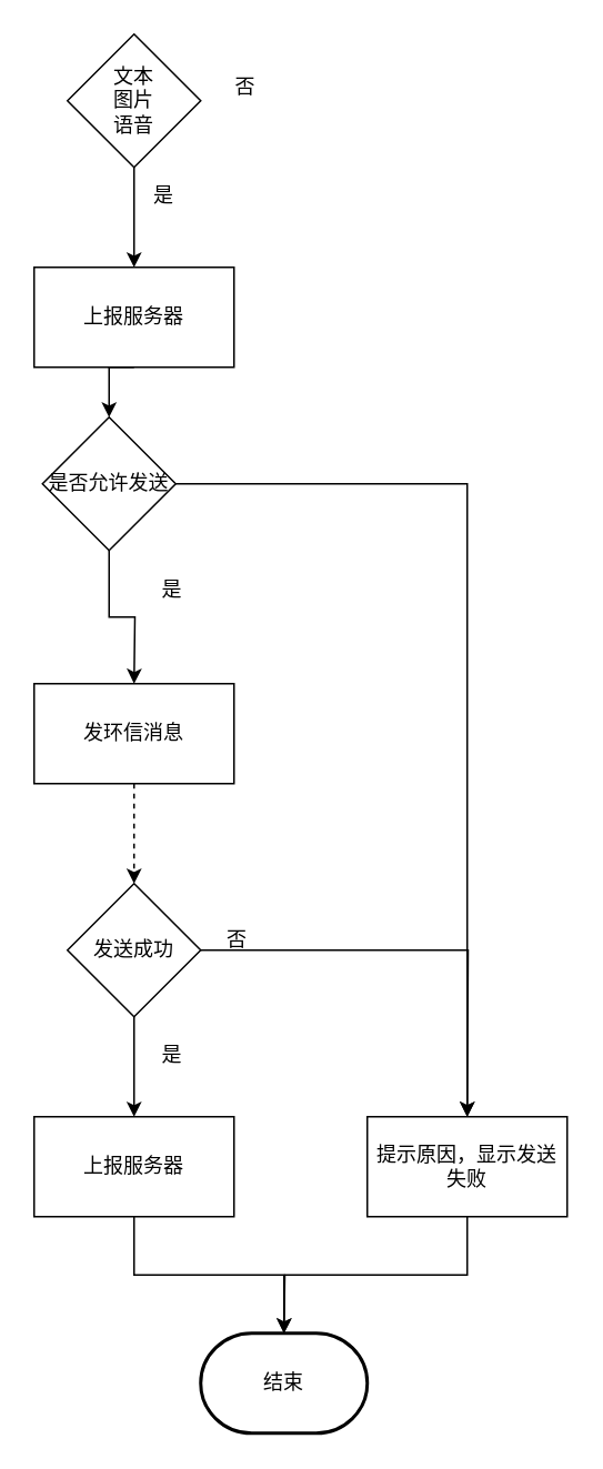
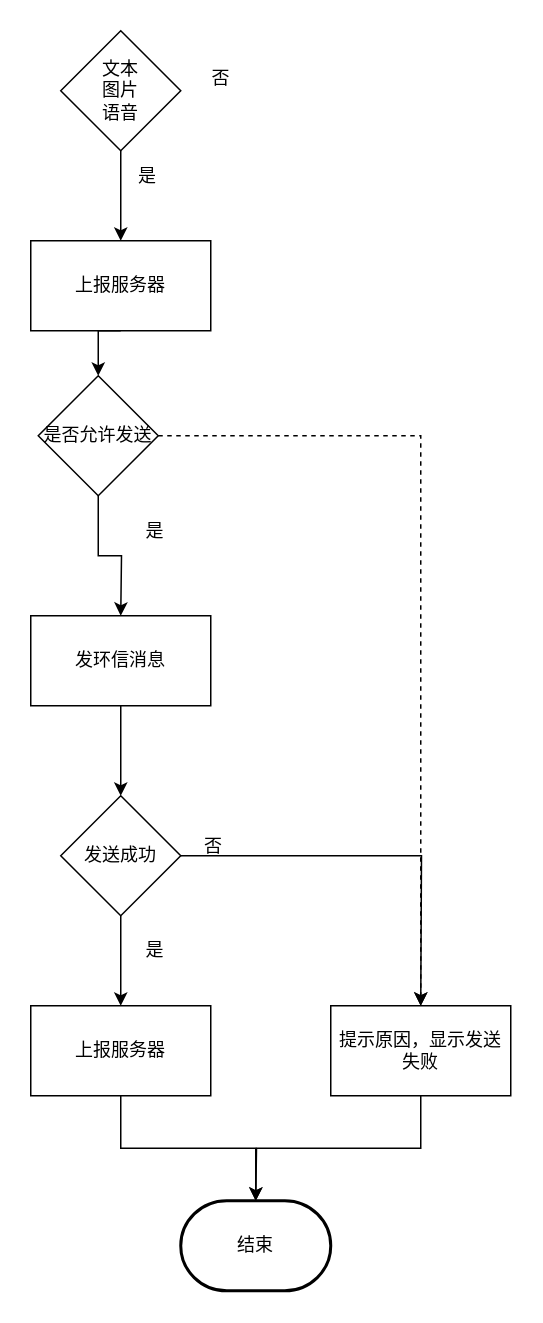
  <mxCell id="0" />
  <mxCell id="1" parent="0" />
  <mxCell id="2" style="edgeStyle=orthogonalEdgeStyle;rounded=0;orthogonalLoop=1;jettySize=auto;html=1;exitX=0.5;exitY=1;exitDx=0;exitDy=0;entryX=0.5;entryY=0;entryDx=0;entryDy=0;" edge="1" parent="1" source="3" target="5"><mxGeometry relative="1" as="geometry" /></mxCell>
  <mxCell id="3" value="文本&lt;br&gt;图片&lt;br&gt;语音" style="rhombus;whiteSpace=wrap;html=1;" vertex="1" parent="1"><mxGeometry x="40" y="20" width="80" height="80" as="geometry" /></mxCell>
  <mxCell id="4" style="edgeStyle=orthogonalEdgeStyle;rounded=0;orthogonalLoop=1;jettySize=auto;html=1;exitX=0.5;exitY=1;exitDx=0;exitDy=0;entryX=0.5;entryY=0;entryDx=0;entryDy=0;" edge="1" parent="1" source="5" target="8"><mxGeometry relative="1" as="geometry" /></mxCell>
  <mxCell id="5" value="上报服务器" style="rounded=0;whiteSpace=wrap;html=1;" vertex="1" parent="1"><mxGeometry x="20" y="160" width="120" height="60" as="geometry" /></mxCell>
  <mxCell id="6" style="edgeStyle=orthogonalEdgeStyle;rounded=0;orthogonalLoop=1;jettySize=auto;html=1;exitX=0.5;exitY=1;exitDx=0;exitDy=0;" edge="1" parent="1" source="8"><mxGeometry relative="1" as="geometry"><mxPoint x="80" y="410" as="targetPoint" /></mxGeometry></mxCell>
- <mxCell id="7" style="edgeStyle=orthogonalEdgeStyle;rounded=0;orthogonalLoop=1;jettySize=auto;html=1;exitX=1;exitY=0.5;exitDx=0;exitDy=0;entryX=0.5;entryY=0;entryDx=0;entryDy=0;jumpStyle=arc;" edge="1" parent="1" source="8" target="12"><mxGeometry relative="1" as="geometry" /></mxCell>
+ <mxCell id="7" style="edgeStyle=orthogonalEdgeStyle;rounded=0;orthogonalLoop=1;jettySize=auto;html=1;exitX=1;exitY=0.5;exitDx=0;exitDy=0;entryX=0.5;entryY=0;entryDx=0;entryDy=0;jumpStyle=arc;dashed=1;" edge="1" parent="1" source="8" target="12"><mxGeometry relative="1" as="geometry" /></mxCell>
  <mxCell id="8" value="是否允许发送" style="rhombus;whiteSpace=wrap;html=1;" vertex="1" parent="1"><mxGeometry x="25" y="250" width="80" height="80" as="geometry" /></mxCell>
- <mxCell id="9" style="edgeStyle=orthogonalEdgeStyle;rounded=0;orthogonalLoop=1;jettySize=auto;html=1;exitX=0.5;exitY=1;exitDx=0;exitDy=0;entryX=0.5;entryY=0;entryDx=0;entryDy=0;dashed=1;" edge="1" parent="1" source="10" target="18"><mxGeometry relative="1" as="geometry" /></mxCell>
+ <mxCell id="9" style="edgeStyle=orthogonalEdgeStyle;rounded=0;orthogonalLoop=1;jettySize=auto;html=1;exitX=0.5;exitY=1;exitDx=0;exitDy=0;entryX=0.5;entryY=0;entryDx=0;entryDy=0;" edge="1" parent="1" source="10" target="18"><mxGeometry relative="1" as="geometry" /></mxCell>
  <mxCell id="10" value="发环信消息" style="rounded=0;whiteSpace=wrap;html=1;" vertex="1" parent="1"><mxGeometry x="20" y="410" width="120" height="60" as="geometry" /></mxCell>
  <mxCell id="11" style="edgeStyle=orthogonalEdgeStyle;rounded=0;orthogonalLoop=1;jettySize=auto;html=1;exitX=0.5;exitY=1;exitDx=0;exitDy=0;" edge="1" parent="1" source="12"><mxGeometry relative="1" as="geometry"><mxPoint x="170" y="800" as="targetPoint" /></mxGeometry></mxCell>
  <mxCell id="12" value="提示原因，显示发送失败" style="rounded=0;whiteSpace=wrap;html=1;" vertex="1" parent="1"><mxGeometry x="220" y="670" width="120" height="60" as="geometry" /></mxCell>
  <mxCell id="13" value="否" style="text;html=1;resizable=0;points=[];autosize=1;align=left;verticalAlign=top;spacingTop=-4;" vertex="1" parent="1"><mxGeometry x="139" y="42" width="30" height="20" as="geometry" /></mxCell>
  <mxCell id="14" value="是" style="text;html=1;resizable=0;points=[];autosize=1;align=left;verticalAlign=top;spacingTop=-4;" vertex="1" parent="1"><mxGeometry x="90" y="107" width="30" height="20" as="geometry" /></mxCell>
  <mxCell id="15" value="是" style="text;html=1;resizable=0;points=[];autosize=1;align=left;verticalAlign=top;spacingTop=-4;" vertex="1" parent="1"><mxGeometry x="95" y="344" width="30" height="20" as="geometry" /></mxCell>
  <mxCell id="16" style="edgeStyle=orthogonalEdgeStyle;rounded=0;orthogonalLoop=1;jettySize=auto;html=1;exitX=0.5;exitY=1;exitDx=0;exitDy=0;entryX=0.5;entryY=0;entryDx=0;entryDy=0;" edge="1" parent="1" source="18" target="20"><mxGeometry relative="1" as="geometry" /></mxCell>
  <mxCell id="17" style="edgeStyle=orthogonalEdgeStyle;rounded=0;orthogonalLoop=1;jettySize=auto;html=1;exitX=1;exitY=0.5;exitDx=0;exitDy=0;" edge="1" parent="1" source="18"><mxGeometry relative="1" as="geometry"><mxPoint x="280" y="670" as="targetPoint" /></mxGeometry></mxCell>
  <mxCell id="18" value="发送成功" style="rhombus;whiteSpace=wrap;html=1;" vertex="1" parent="1"><mxGeometry x="40" y="530" width="80" height="80" as="geometry" /></mxCell>
  <mxCell id="19" style="edgeStyle=orthogonalEdgeStyle;rounded=0;orthogonalLoop=1;jettySize=auto;html=1;exitX=0.5;exitY=1;exitDx=0;exitDy=0;entryX=0.5;entryY=0;entryDx=0;entryDy=0;entryPerimeter=0;" edge="1" parent="1" source="20" target="23"><mxGeometry relative="1" as="geometry" /></mxCell>
  <mxCell id="20" value="上报服务器" style="rounded=0;whiteSpace=wrap;html=1;" vertex="1" parent="1"><mxGeometry x="20" y="670" width="120" height="60" as="geometry" /></mxCell>
  <mxCell id="21" value="是" style="text;html=1;resizable=0;points=[];autosize=1;align=left;verticalAlign=top;spacingTop=-4;" vertex="1" parent="1"><mxGeometry x="95" y="623" width="30" height="20" as="geometry" /></mxCell>
  <mxCell id="22" value="否" style="text;html=1;resizable=0;points=[];autosize=1;align=left;verticalAlign=top;spacingTop=-4;" vertex="1" parent="1"><mxGeometry x="134" y="554" width="30" height="20" as="geometry" /></mxCell>
  <mxCell id="23" value="结束" style="strokeWidth=2;html=1;shape=mxgraph.flowchart.terminator;whiteSpace=wrap;" vertex="1" parent="1"><mxGeometry x="120" y="800" width="100" height="60" as="geometry" /></mxCell>
